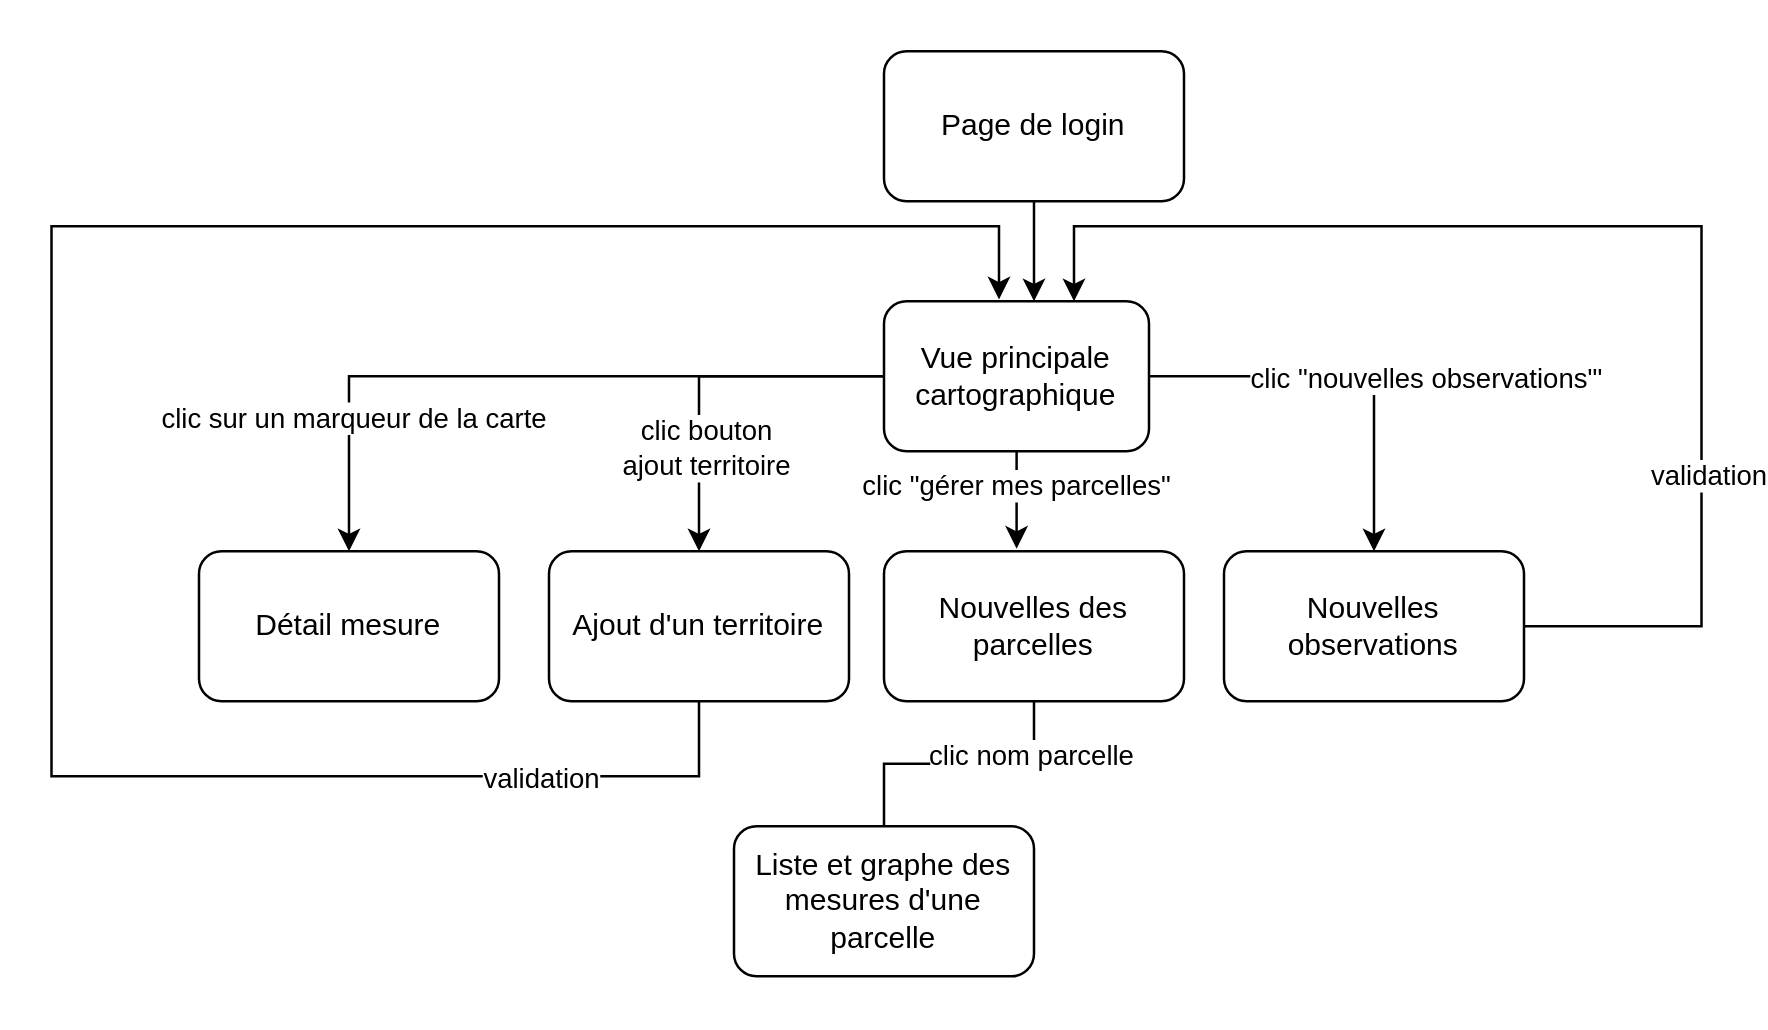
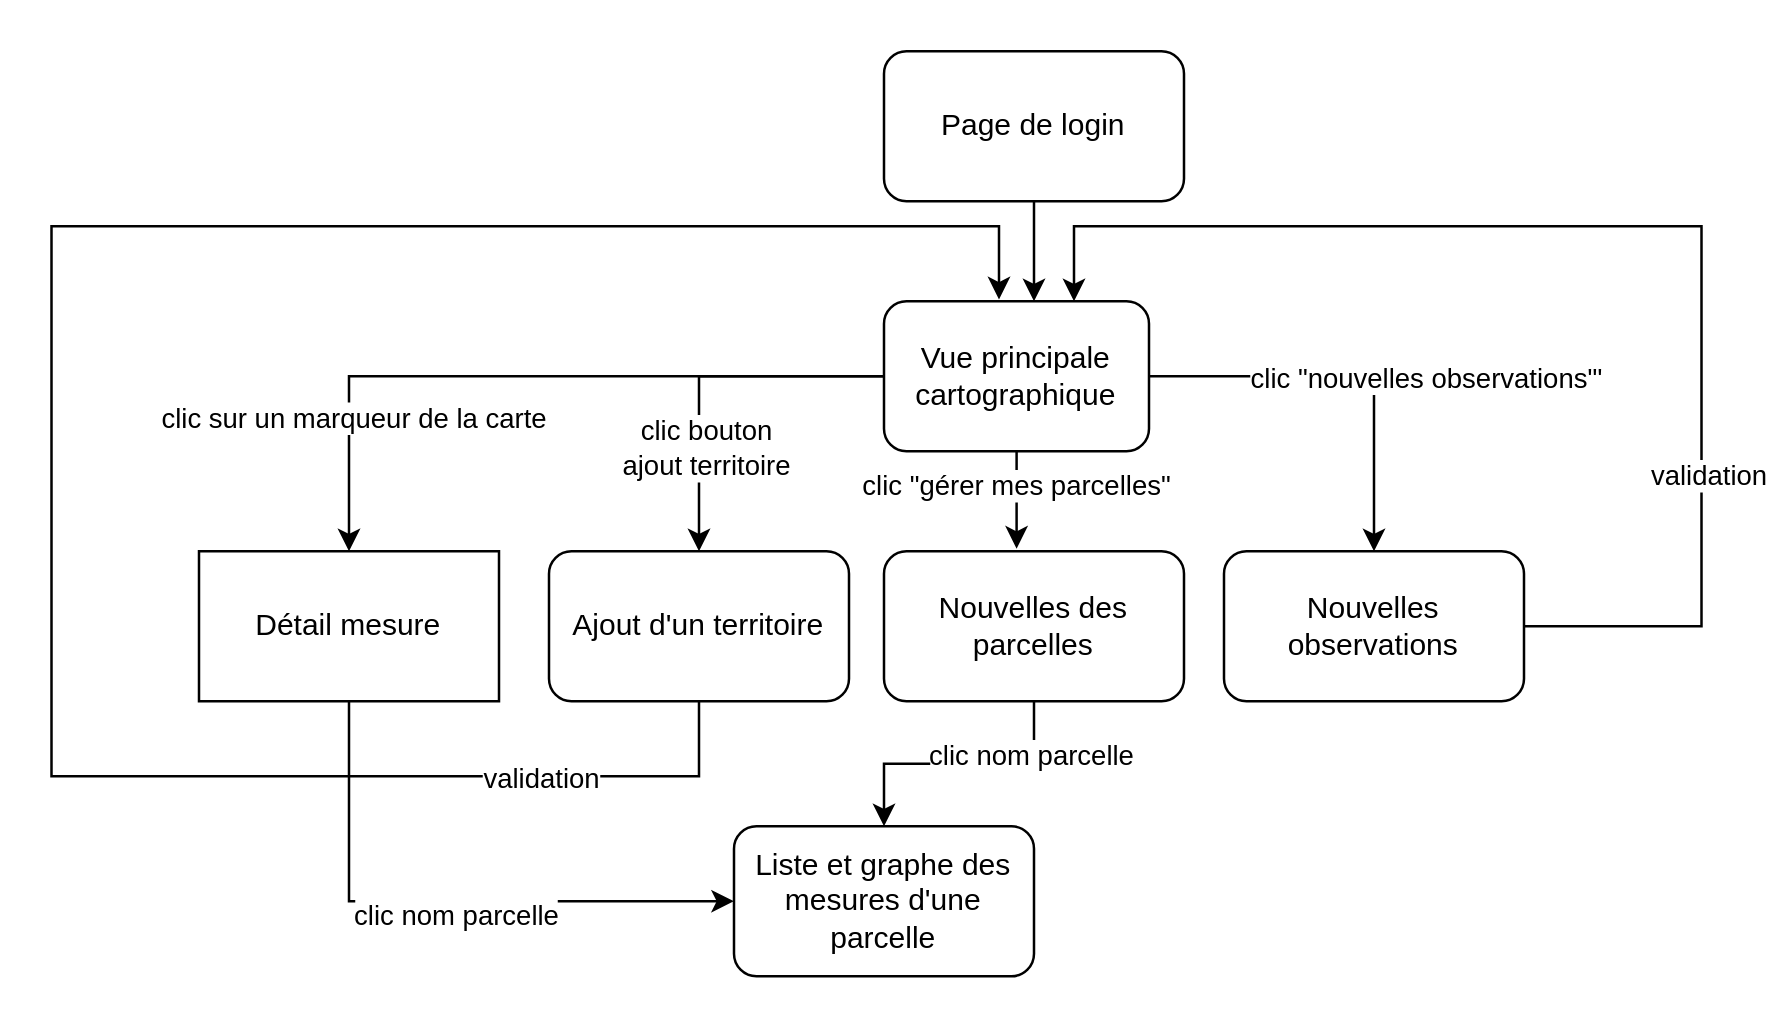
  <mxCell id="0" />
  <mxCell id="1" parent="0" />
  <mxCell id="2" style="edgeStyle=orthogonalEdgeStyle;rounded=0;orthogonalLoop=1;jettySize=auto;html=1;" parent="1" source="3" edge="1"><mxGeometry relative="1" as="geometry"><mxPoint x="413" y="120" as="targetPoint" /></mxGeometry></mxCell>
  <mxCell id="3" value="Page de login" style="rounded=1;whiteSpace=wrap;html=1;" parent="1" vertex="1"><mxGeometry x="353" y="20" width="120" height="60" as="geometry" /></mxCell>
  <mxCell id="4" style="edgeStyle=orthogonalEdgeStyle;rounded=0;orthogonalLoop=1;jettySize=auto;html=1;entryX=0.5;entryY=0;entryDx=0;entryDy=0;" parent="1" source="10" target="13" edge="1"><mxGeometry relative="1" as="geometry" /></mxCell>
  <mxCell id="5" value="clic bouton&lt;div&gt;ajout territoire&lt;/div&gt;" style="edgeLabel;html=1;align=center;verticalAlign=middle;resizable=0;points=[];" parent="4" vertex="1" connectable="0"><mxGeometry x="0.417" y="2" relative="1" as="geometry"><mxPoint as="offset" /></mxGeometry></mxCell>
  <mxCell id="6" style="edgeStyle=orthogonalEdgeStyle;rounded=0;orthogonalLoop=1;jettySize=auto;html=1;entryX=0.5;entryY=0;entryDx=0;entryDy=0;" parent="1" source="10" target="16" edge="1"><mxGeometry relative="1" as="geometry" /></mxCell>
  <mxCell id="7" value="clic &quot;nouvelles observations&quot;'" style="edgeLabel;html=1;align=center;verticalAlign=middle;resizable=0;points=[];" parent="6" vertex="1" connectable="0"><mxGeometry x="-0.35" y="1" relative="1" as="geometry"><mxPoint x="58" y="1" as="offset" /></mxGeometry></mxCell>
  <mxCell id="8" style="edgeStyle=orthogonalEdgeStyle;rounded=0;orthogonalLoop=1;jettySize=auto;html=1;entryX=0.5;entryY=0;entryDx=0;entryDy=0;" parent="1" source="10" target="22" edge="1"><mxGeometry relative="1" as="geometry" /></mxCell>
  <mxCell id="9" value="clic sur un marqueur de la carte" style="edgeLabel;html=1;align=center;verticalAlign=middle;resizable=0;points=[];" parent="8" vertex="1" connectable="0"><mxGeometry x="0.62" y="1" relative="1" as="geometry"><mxPoint as="offset" /></mxGeometry></mxCell>
  <mxCell id="10" value="Vue principale cartographique" style="rounded=1;whiteSpace=wrap;html=1;" parent="1" vertex="1"><mxGeometry x="353" y="120" width="106" height="60" as="geometry" /></mxCell>
  <mxCell id="11" style="edgeStyle=orthogonalEdgeStyle;rounded=0;orthogonalLoop=1;jettySize=auto;html=1;entryX=0.434;entryY=-0.012;entryDx=0;entryDy=0;entryPerimeter=0;" parent="1" source="13" target="10" edge="1"><mxGeometry relative="1" as="geometry"><mxPoint x="379" y="100" as="targetPoint" /><Array as="points"><mxPoint x="279" y="310" /><mxPoint x="20" y="310" /><mxPoint x="20" y="90" /><mxPoint x="399" y="90" /></Array></mxGeometry></mxCell>
  <mxCell id="12" value="validation" style="edgeLabel;html=1;align=center;verticalAlign=middle;resizable=0;points=[];" parent="11" vertex="1" connectable="0"><mxGeometry x="-0.796" relative="1" as="geometry"><mxPoint as="offset" /></mxGeometry></mxCell>
  <mxCell id="13" value="Ajout d'un territoire" style="rounded=1;whiteSpace=wrap;html=1;" parent="1" vertex="1"><mxGeometry x="219" y="220" width="120" height="60" as="geometry" /></mxCell>
  <mxCell id="14" style="edgeStyle=orthogonalEdgeStyle;rounded=0;orthogonalLoop=1;jettySize=auto;html=1;entryX=0.717;entryY=0;entryDx=0;entryDy=0;entryPerimeter=0;exitX=1;exitY=0.5;exitDx=0;exitDy=0;" parent="1" source="16" target="10" edge="1"><mxGeometry relative="1" as="geometry"><mxPoint x="429" y="110" as="targetPoint" /><mxPoint x="619" y="250" as="sourcePoint" /><Array as="points"><mxPoint x="680" y="250" /><mxPoint x="680" y="90" /><mxPoint x="429" y="90" /></Array></mxGeometry></mxCell>
  <mxCell id="15" value="validation" style="edgeLabel;html=1;align=center;verticalAlign=middle;resizable=0;points=[];" parent="14" vertex="1" connectable="0"><mxGeometry x="-0.484" y="-2" relative="1" as="geometry"><mxPoint as="offset" /></mxGeometry></mxCell>
  <mxCell id="16" value="Nouvelles observations" style="rounded=1;whiteSpace=wrap;html=1;" parent="1" vertex="1"><mxGeometry x="489" y="220" width="120" height="60" as="geometry" /></mxCell>
- <mxCell id="17" value="" style="edgeStyle=orthogonalEdgeStyle;rounded=0;orthogonalLoop=1;jettySize=auto;html=1;endArrow=none;" parent="1" source="18" target="19" edge="1"><mxGeometry relative="1" as="geometry" /></mxCell>
+ <mxCell id="17" value="" style="edgeStyle=orthogonalEdgeStyle;rounded=0;orthogonalLoop=1;jettySize=auto;html=1;" parent="1" source="18" target="19" edge="1"><mxGeometry relative="1" as="geometry" /></mxCell>
  <mxCell id="18" value="Nouvelles des parcelles" style="rounded=1;whiteSpace=wrap;html=1;" parent="1" vertex="1"><mxGeometry x="353" y="220" width="120" height="60" as="geometry" /></mxCell>
  <mxCell id="19" value="Liste et graphe des mesures d'une parcelle" style="rounded=1;whiteSpace=wrap;html=1;" parent="1" vertex="1"><mxGeometry x="293" y="330" width="120" height="60" as="geometry" /></mxCell>
- <mxCell id="22" value="Détail mesure" style="rounded=1;whiteSpace=wrap;html=1;" parent="1" vertex="1"><mxGeometry x="79" y="220" width="120" height="60" as="geometry" /></mxCell>
+ <mxCell id="20" style="edgeStyle=orthogonalEdgeStyle;rounded=0;orthogonalLoop=1;jettySize=auto;html=1;entryX=0;entryY=0.5;entryDx=0;entryDy=0;" parent="1" source="22" target="19" edge="1"><mxGeometry relative="1" as="geometry"><Array as="points"><mxPoint x="139" y="360" /></Array></mxGeometry></mxCell>
+ <mxCell id="21" value="clic nom parcelle" style="edgeLabel;html=1;align=center;verticalAlign=middle;resizable=0;points=[];" parent="20" vertex="1" connectable="0"><mxGeometry x="0.041" y="-5" relative="1" as="geometry"><mxPoint as="offset" /></mxGeometry></mxCell>
+ <mxCell id="22" value="Détail mesure" style="whiteSpace=wrap;html=1;rounded=0;" parent="1" vertex="1"><mxGeometry x="79" y="220" width="120" height="60" as="geometry" /></mxCell>
  <mxCell id="23" style="edgeStyle=orthogonalEdgeStyle;rounded=0;orthogonalLoop=1;jettySize=auto;html=1;entryX=0.442;entryY=-0.017;entryDx=0;entryDy=0;entryPerimeter=0;" parent="1" source="10" target="18" edge="1"><mxGeometry relative="1" as="geometry" /></mxCell>
  <mxCell id="24" value="clic &quot;gérer mes parcelles&quot;" style="edgeLabel;html=1;align=center;verticalAlign=middle;resizable=0;points=[];" parent="23" vertex="1" connectable="0"><mxGeometry x="-0.333" y="-1" relative="1" as="geometry"><mxPoint as="offset" /></mxGeometry></mxCell>
  <mxCell id="25" value="clic nom parcelle" style="edgeLabel;html=1;align=center;verticalAlign=middle;resizable=0;points=[];" parent="1" vertex="1" connectable="0"><mxGeometry x="222" y="375" as="geometry"><mxPoint x="189" y="-74" as="offset" /></mxGeometry></mxCell>
